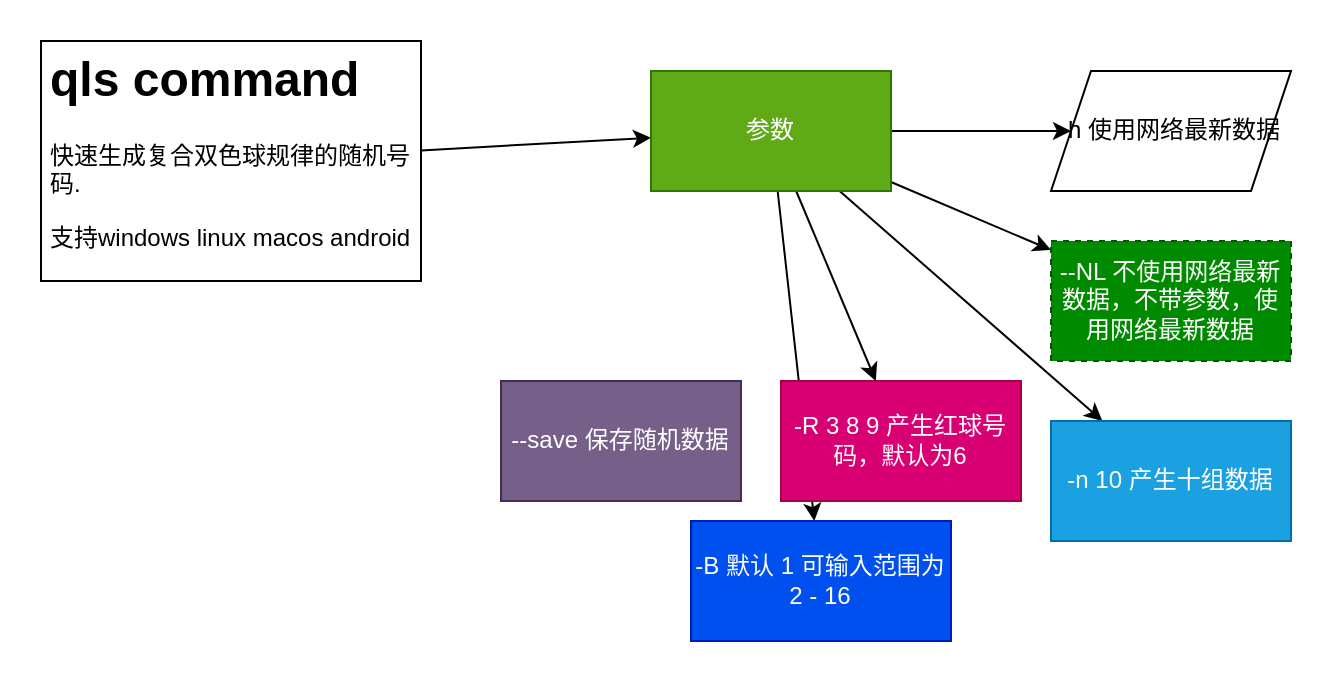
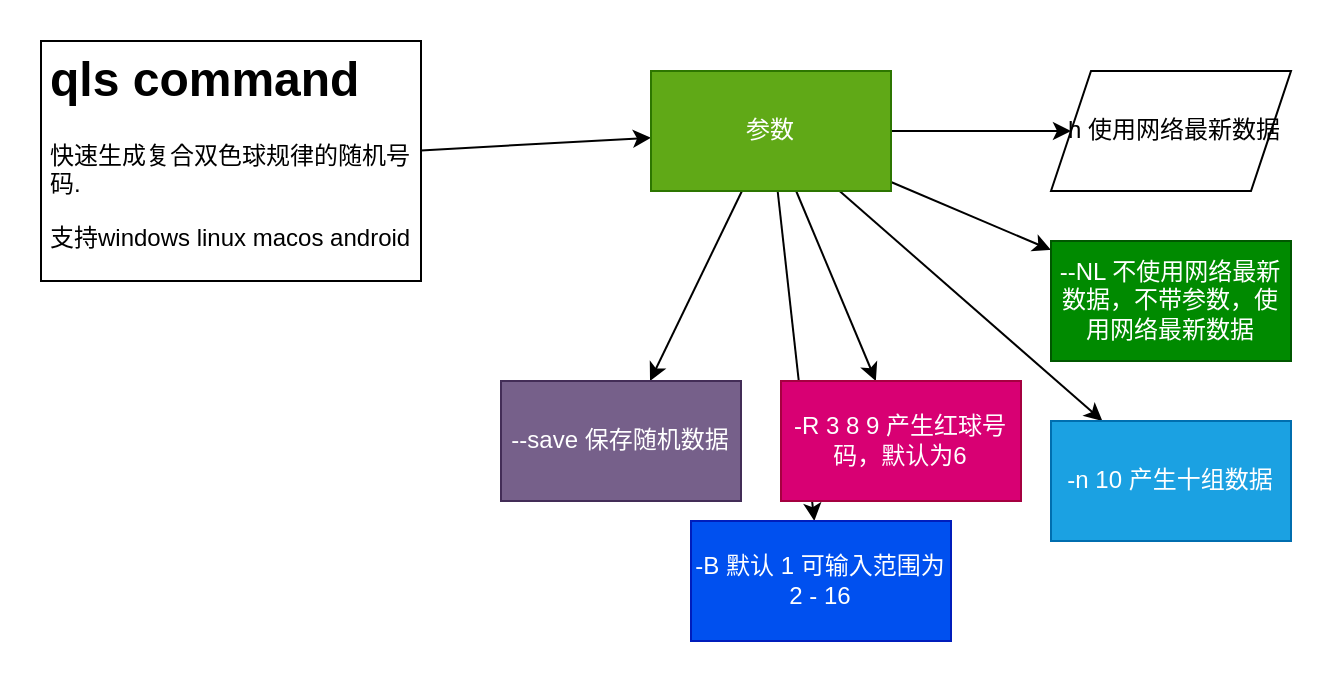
  <mxCell id="0" />
  <mxCell id="1" parent="0" />
  <mxCell id="2" value="" style="edgeStyle=none;html=1;" parent="1" source="3" target="10" edge="1"><mxGeometry relative="1" as="geometry" /></mxCell>
  <mxCell id="3" value="&lt;h1&gt;qls command&lt;/h1&gt;&lt;p&gt;快速生成复合双色球规律的随机号码.&amp;nbsp;&lt;/p&gt;&lt;p&gt;支持windows linux macos android&lt;/p&gt;" style="text;html=1;spacing=5;spacingTop=-20;whiteSpace=wrap;overflow=hidden;rounded=0;strokeColor=default;" parent="1" vertex="1"><mxGeometry x="20" y="20" width="190" height="120" as="geometry" /></mxCell>
  <mxCell id="4" value="" style="edgeStyle=none;html=1;" parent="1" source="10" target="11" edge="1"><mxGeometry relative="1" as="geometry" /></mxCell>
  <mxCell id="5" value="" style="edgeStyle=none;html=1;" parent="1" source="10" target="12" edge="1"><mxGeometry relative="1" as="geometry" /></mxCell>
  <mxCell id="6" value="" style="edgeStyle=none;html=1;" parent="1" source="10" target="13" edge="1"><mxGeometry relative="1" as="geometry" /></mxCell>
  <mxCell id="7" value="" style="edgeStyle=none;html=1;" parent="1" source="10" target="14" edge="1"><mxGeometry relative="1" as="geometry" /></mxCell>
  <mxCell id="8" value="" style="edgeStyle=none;html=1;" parent="1" source="10" target="15" edge="1"><mxGeometry relative="1" as="geometry" /></mxCell>
+ <mxCell id="9" value="" style="edgeStyle=none;html=1;" parent="1" source="10" target="16" edge="1"><mxGeometry relative="1" as="geometry" /></mxCell>
  <mxCell id="10" value="参数" style="whiteSpace=wrap;html=1;fillColor=#60a917;fontColor=#ffffff;strokeColor=#2D7600;" parent="1" vertex="1"><mxGeometry x="325" y="35" width="120" height="60" as="geometry" /></mxCell>
  <mxCell id="11" value="-h 使用网络最新数据" style="shape=parallelogram;perimeter=parallelogramPerimeter;whiteSpace=wrap;html=1;fixedSize=1;" parent="1" vertex="1"><mxGeometry x="525" y="35" width="120" height="60" as="geometry" /></mxCell>
- <mxCell id="12" value="--NL 不使用网络最新数据，不带参数，使用网络最新数据" style="whiteSpace=wrap;html=1;fillColor=#008a00;fontColor=#ffffff;strokeColor=#005700;dashed=1;" parent="1" vertex="1"><mxGeometry x="525" y="120" width="120" height="60" as="geometry" /></mxCell>
+ <mxCell id="12" value="--NL 不使用网络最新数据，不带参数，使用网络最新数据" style="whiteSpace=wrap;html=1;fillColor=#008a00;fontColor=#ffffff;strokeColor=#005700;" parent="1" vertex="1"><mxGeometry x="525" y="120" width="120" height="60" as="geometry" /></mxCell>
  <mxCell id="13" value="-n 10 产生十组数据" style="whiteSpace=wrap;html=1;fillColor=#1ba1e2;fontColor=#ffffff;strokeColor=#006EAF;" parent="1" vertex="1"><mxGeometry x="525" y="210" width="120" height="60" as="geometry" /></mxCell>
  <mxCell id="14" value="-R 3 8 9 产生红球号码，默认为6" style="whiteSpace=wrap;html=1;fillColor=#d80073;fontColor=#ffffff;strokeColor=#A50040;" parent="1" vertex="1"><mxGeometry x="390" y="190" width="120" height="60" as="geometry" /></mxCell>
  <mxCell id="15" value="-B 默认 1 可输入范围为 2 - 16" style="whiteSpace=wrap;html=1;fillColor=#0050ef;fontColor=#ffffff;strokeColor=#001DBC;" parent="1" vertex="1"><mxGeometry x="345" y="260" width="130" height="60" as="geometry" /></mxCell>
  <mxCell id="16" value="--save 保存随机数据" style="whiteSpace=wrap;html=1;fillColor=#76608a;fontColor=#ffffff;strokeColor=#432D57;" parent="1" vertex="1"><mxGeometry x="250" y="190" width="120" height="60" as="geometry" /></mxCell>
